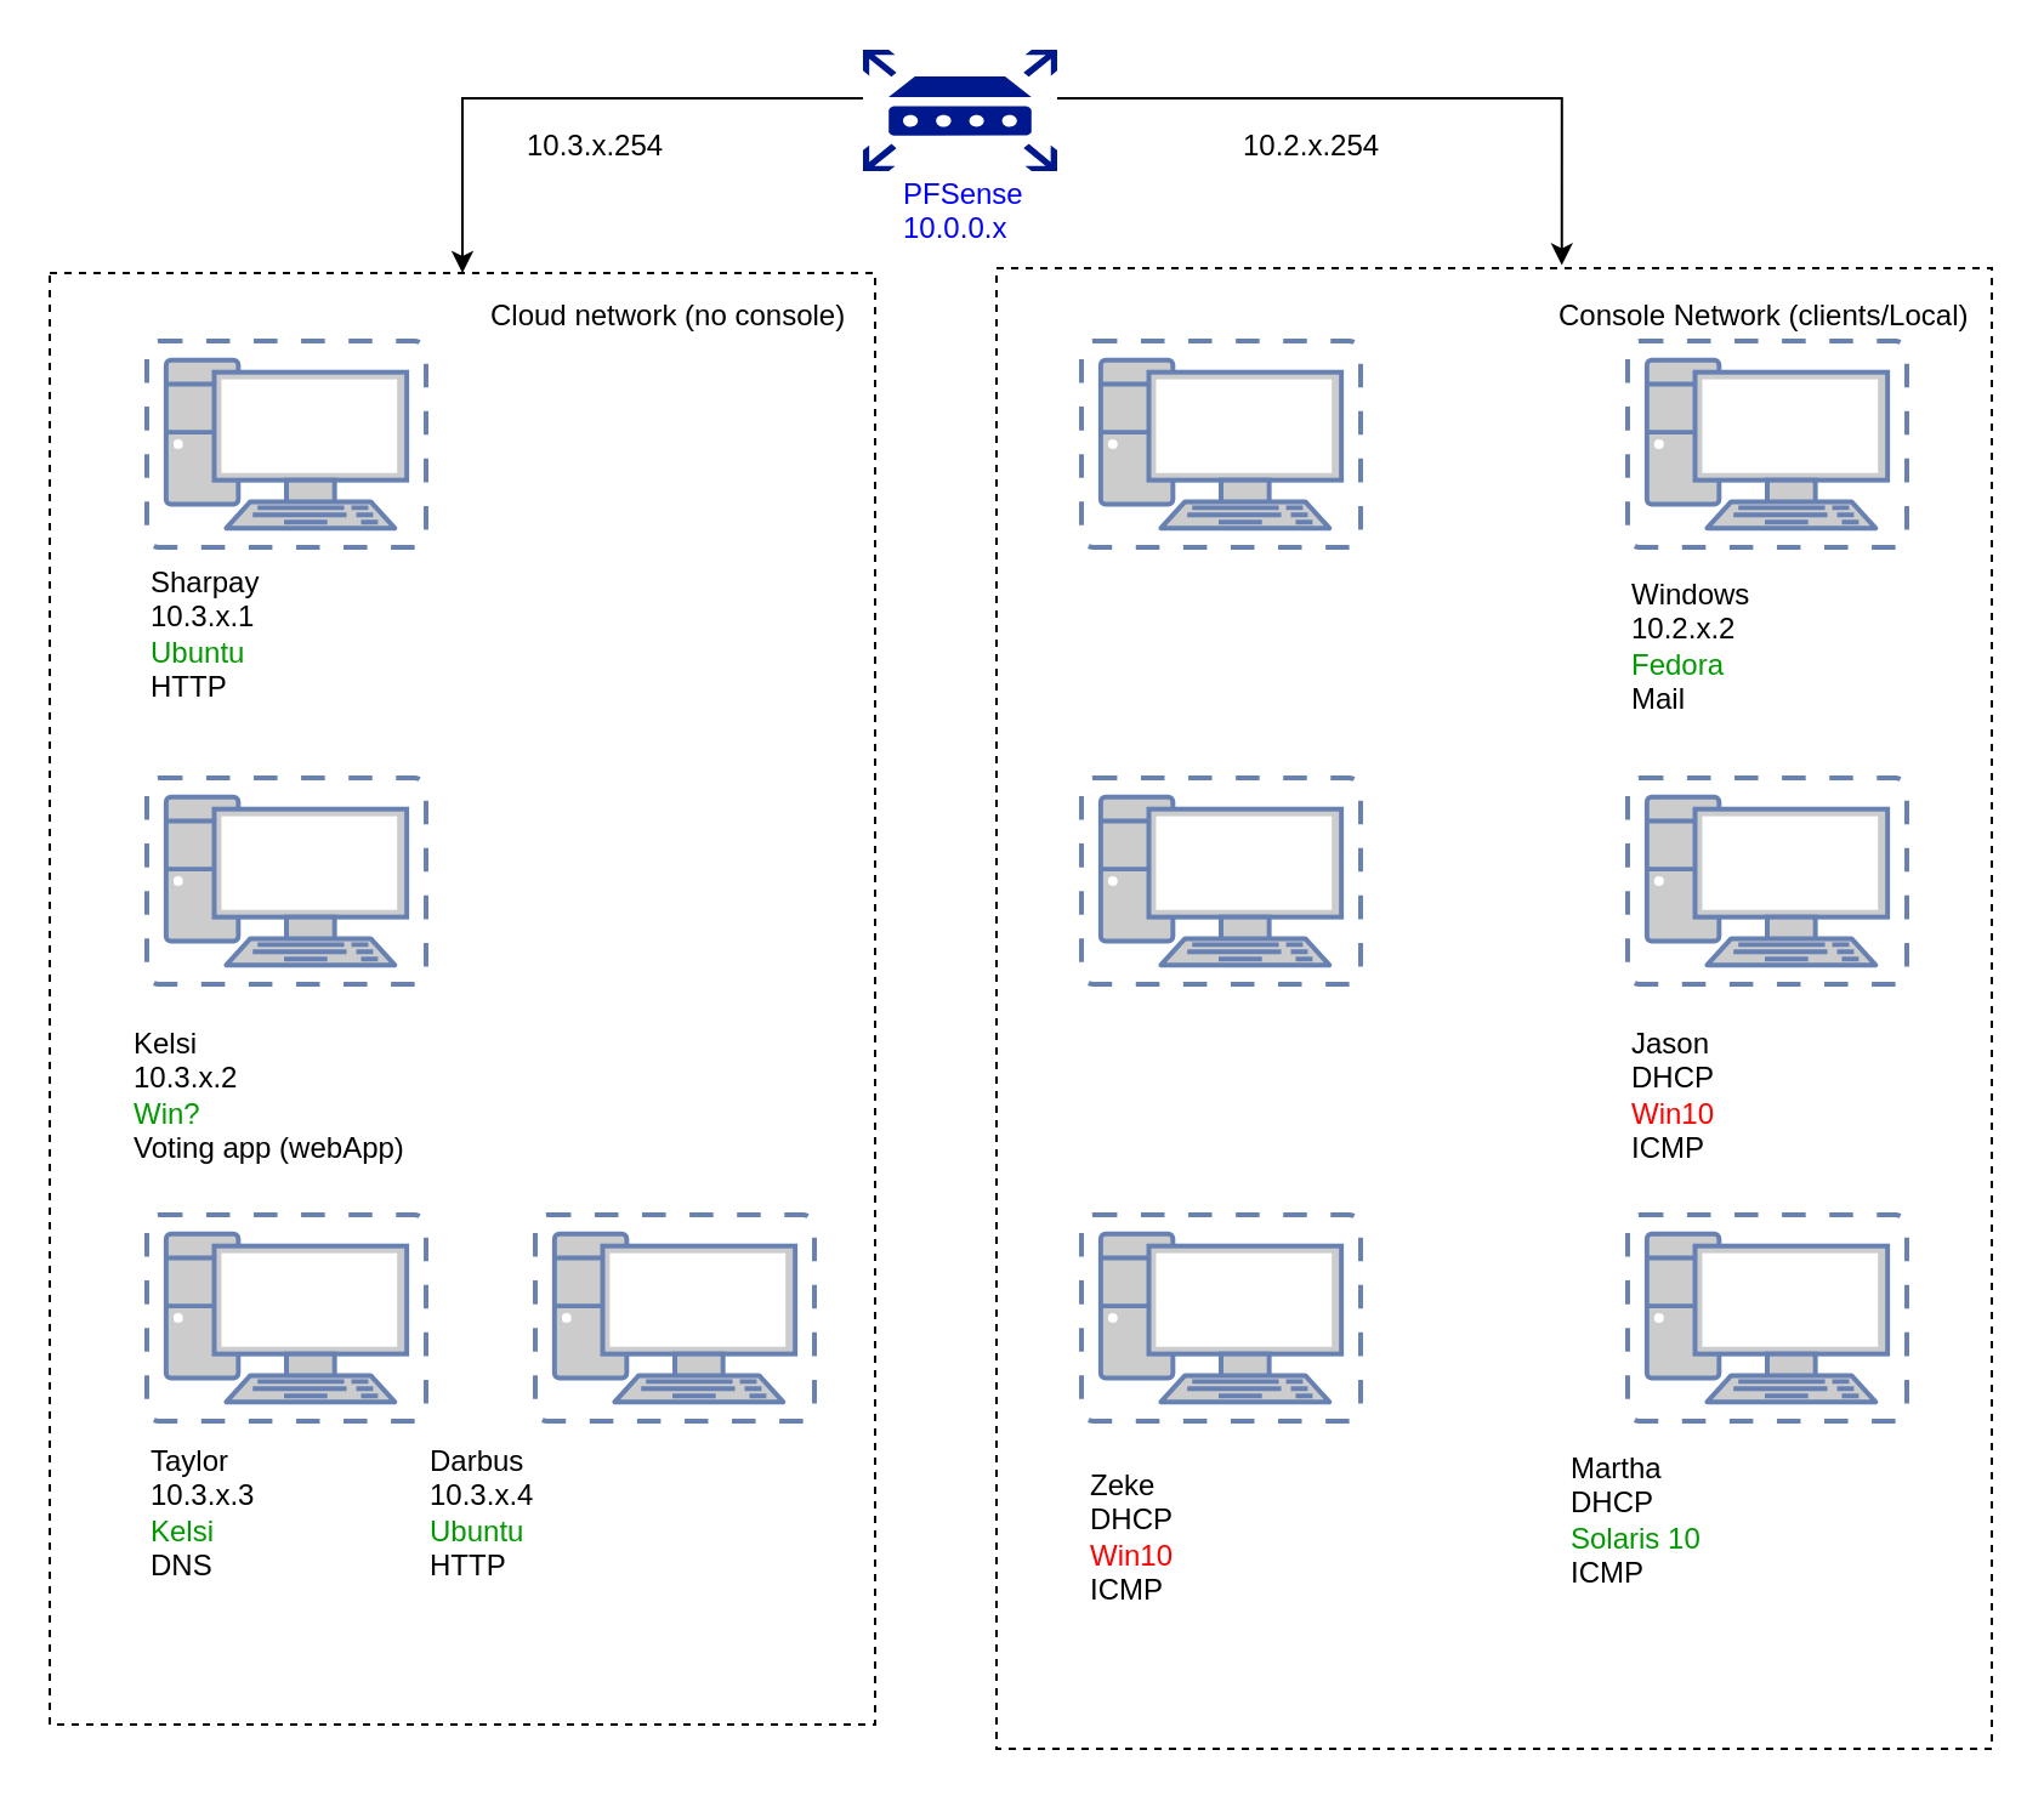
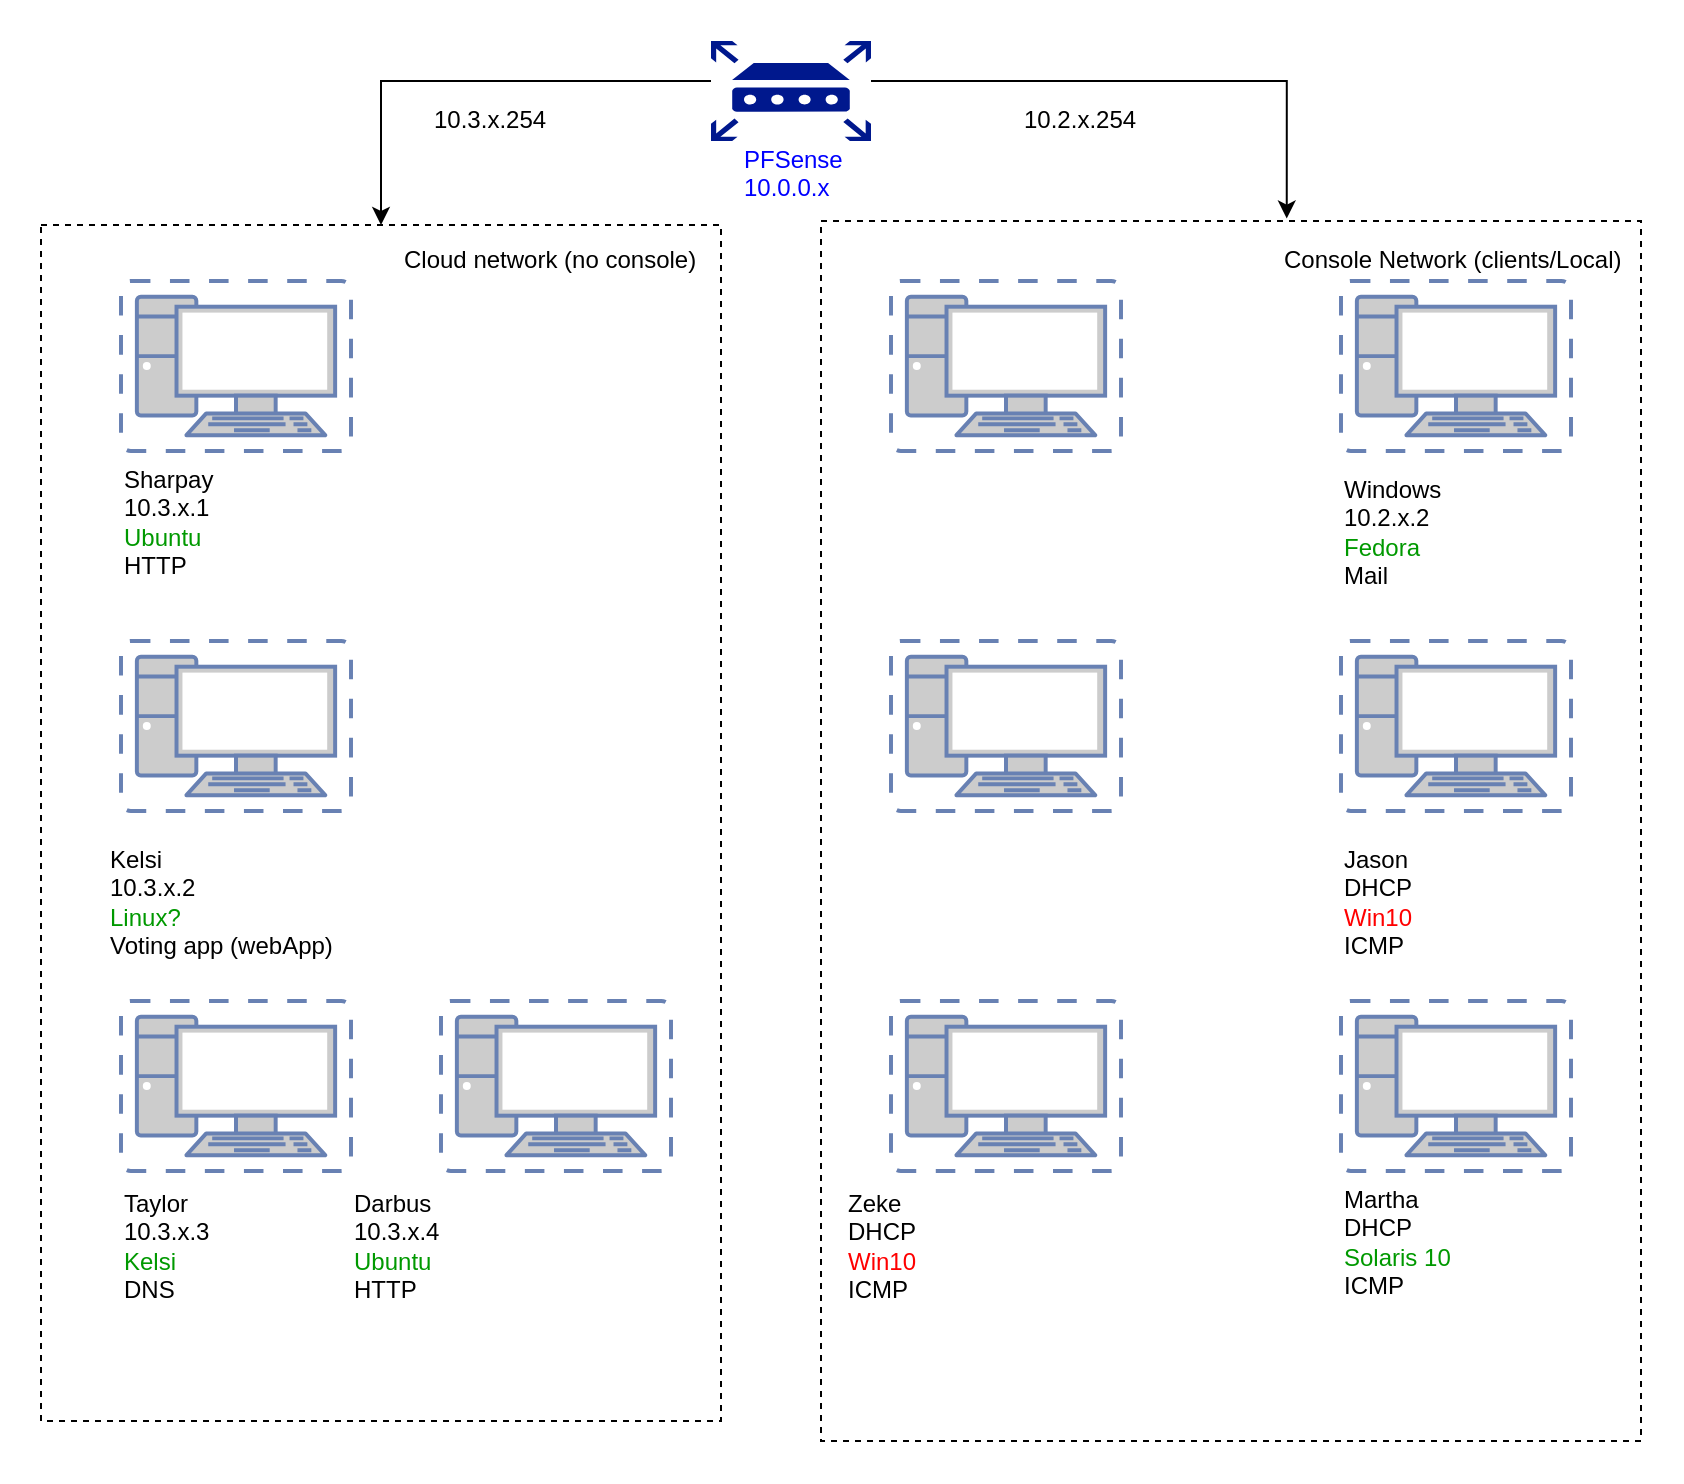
  <mxCell id="0" />
  <mxCell id="1" parent="0" />
  <mxCell id="2" style="edgeStyle=orthogonalEdgeStyle;rounded=0;orthogonalLoop=1;jettySize=auto;html=1;entryX=0.5;entryY=0;entryDx=0;entryDy=0;" edge="1" parent="1" source="4" target="26"><mxGeometry relative="1" as="geometry"><Array as="points"><mxPoint x="190" y="40" /></Array></mxGeometry></mxCell>
  <mxCell id="3" style="edgeStyle=orthogonalEdgeStyle;rounded=0;orthogonalLoop=1;jettySize=auto;html=1;entryX=0.568;entryY=-0.002;entryDx=0;entryDy=0;entryPerimeter=0;" edge="1" parent="1" source="4" target="28"><mxGeometry relative="1" as="geometry"><Array as="points"><mxPoint x="643" y="40" /></Array></mxGeometry></mxCell>
  <mxCell id="4" value="" style="shadow=0;dashed=0;html=1;strokeColor=none;labelPosition=center;verticalLabelPosition=bottom;verticalAlign=top;align=center;shape=mxgraph.mscae.enterprise.router;fillColor=#00188D;" parent="1" vertex="1"><mxGeometry x="355" y="20" width="80" height="50" as="geometry" /></mxCell>
  <mxCell id="5" value="&lt;div&gt;&lt;font color=&quot;#0000FF&quot;&gt;PFSense&lt;/font&gt;&lt;/div&gt;&lt;div&gt;&lt;font color=&quot;#0000FF&quot;&gt;10.0.0.x&lt;br&gt;&lt;/font&gt;&lt;/div&gt;" style="text;html=1;resizable=0;points=[];autosize=1;align=left;verticalAlign=top;spacingTop=-4;" parent="1" vertex="1"><mxGeometry x="370" y="70" width="60" height="30" as="geometry" /></mxCell>
  <mxCell id="6" value="10.2.x.254" style="text;html=1;resizable=0;points=[];autosize=1;align=left;verticalAlign=top;spacingTop=-4;" parent="1" vertex="1"><mxGeometry x="510" y="50" width="70" height="20" as="geometry" /></mxCell>
  <mxCell id="7" value="10.3.x.254" style="text;html=1;resizable=0;points=[];autosize=1;align=left;verticalAlign=top;spacingTop=-4;" parent="1" vertex="1"><mxGeometry x="215" y="50" width="70" height="20" as="geometry" /></mxCell>
  <mxCell id="8" value="" style="fontColor=#0066CC;verticalAlign=top;verticalLabelPosition=bottom;labelPosition=center;align=center;html=1;outlineConnect=0;fillColor=#CCCCCC;strokeColor=#6881B3;gradientColor=none;gradientDirection=north;strokeWidth=2;shape=mxgraph.networks.virtual_pc;" parent="1" vertex="1"><mxGeometry x="670" y="140" width="115" height="85" as="geometry" /></mxCell>
  <mxCell id="9" value="" style="fontColor=#0066CC;verticalAlign=top;verticalLabelPosition=bottom;labelPosition=center;align=center;html=1;outlineConnect=0;fillColor=#CCCCCC;strokeColor=#6881B3;gradientColor=none;gradientDirection=north;strokeWidth=2;shape=mxgraph.networks.virtual_pc;" parent="1" vertex="1"><mxGeometry x="445" y="140" width="115" height="85" as="geometry" /></mxCell>
  <mxCell id="10" value="" style="fontColor=#0066CC;verticalAlign=top;verticalLabelPosition=bottom;labelPosition=center;align=center;html=1;outlineConnect=0;fillColor=#CCCCCC;strokeColor=#6881B3;gradientColor=none;gradientDirection=north;strokeWidth=2;shape=mxgraph.networks.virtual_pc;" parent="1" vertex="1"><mxGeometry x="670" y="320" width="115" height="85" as="geometry" /></mxCell>
  <mxCell id="11" value="" style="fontColor=#0066CC;verticalAlign=top;verticalLabelPosition=bottom;labelPosition=center;align=center;html=1;outlineConnect=0;fillColor=#CCCCCC;strokeColor=#6881B3;gradientColor=none;gradientDirection=north;strokeWidth=2;shape=mxgraph.networks.virtual_pc;" parent="1" vertex="1"><mxGeometry x="670" y="500" width="115" height="85" as="geometry" /></mxCell>
  <mxCell id="12" value="" style="fontColor=#0066CC;verticalAlign=top;verticalLabelPosition=bottom;labelPosition=center;align=center;html=1;outlineConnect=0;fillColor=#CCCCCC;strokeColor=#6881B3;gradientColor=none;gradientDirection=north;strokeWidth=2;shape=mxgraph.networks.virtual_pc;" parent="1" vertex="1"><mxGeometry x="445" y="320" width="115" height="85" as="geometry" /></mxCell>
  <mxCell id="13" value="" style="fontColor=#0066CC;verticalAlign=top;verticalLabelPosition=bottom;labelPosition=center;align=center;html=1;outlineConnect=0;fillColor=#CCCCCC;strokeColor=#6881B3;gradientColor=none;gradientDirection=north;strokeWidth=2;shape=mxgraph.networks.virtual_pc;" parent="1" vertex="1"><mxGeometry x="60" y="140" width="115" height="85" as="geometry" /></mxCell>
  <mxCell id="14" value="" style="fontColor=#0066CC;verticalAlign=top;verticalLabelPosition=bottom;labelPosition=center;align=center;html=1;outlineConnect=0;fillColor=#CCCCCC;strokeColor=#6881B3;gradientColor=none;gradientDirection=north;strokeWidth=2;shape=mxgraph.networks.virtual_pc;" parent="1" vertex="1"><mxGeometry x="60" y="320" width="115" height="85" as="geometry" /></mxCell>
  <mxCell id="15" value="" style="fontColor=#0066CC;verticalAlign=top;verticalLabelPosition=bottom;labelPosition=center;align=center;html=1;outlineConnect=0;fillColor=#CCCCCC;strokeColor=#6881B3;gradientColor=none;gradientDirection=north;strokeWidth=2;shape=mxgraph.networks.virtual_pc;" parent="1" vertex="1"><mxGeometry x="60" y="500" width="115" height="85" as="geometry" /></mxCell>
  <mxCell id="16" value="" style="fontColor=#0066CC;verticalAlign=top;verticalLabelPosition=bottom;labelPosition=center;align=center;html=1;outlineConnect=0;fillColor=#CCCCCC;strokeColor=#6881B3;gradientColor=none;gradientDirection=north;strokeWidth=2;shape=mxgraph.networks.virtual_pc;" parent="1" vertex="1"><mxGeometry x="445" y="500" width="115" height="85" as="geometry" /></mxCell>
  <mxCell id="17" value="" style="fontColor=#0066CC;verticalAlign=top;verticalLabelPosition=bottom;labelPosition=center;align=center;html=1;outlineConnect=0;fillColor=#CCCCCC;strokeColor=#6881B3;gradientColor=none;gradientDirection=north;strokeWidth=2;shape=mxgraph.networks.virtual_pc;" parent="1" vertex="1"><mxGeometry x="220" y="500" width="115" height="85" as="geometry" /></mxCell>
  <mxCell id="18" value="&lt;div&gt;Windows&lt;/div&gt;&lt;div&gt;10.2.x.2&lt;/div&gt;&lt;div&gt;&lt;font color=&quot;#009900&quot;&gt;Fedora&lt;/font&gt;&lt;/div&gt;&lt;div&gt;Mail&lt;br&gt;&lt;/div&gt;" style="text;html=1;resizable=0;points=[];autosize=1;align=left;verticalAlign=top;spacingTop=-4;" parent="1" vertex="1"><mxGeometry x="670" y="235" width="60" height="60" as="geometry" /></mxCell>
  <mxCell id="19" value="&lt;div&gt;Jason&lt;/div&gt;&lt;div&gt;DHCP&lt;/div&gt;&lt;div&gt;&lt;font color=&quot;#FF0000&quot;&gt;Win10&lt;/font&gt;&lt;br&gt;&lt;/div&gt;&lt;div&gt;ICMP&lt;br&gt;&lt;/div&gt;" style="text;html=1;resizable=0;points=[];autosize=1;align=left;verticalAlign=top;spacingTop=-4;" parent="1" vertex="1"><mxGeometry x="670" y="420" width="50" height="60" as="geometry" /></mxCell>
- <mxCell id="20" value="&lt;div&gt;Zeke&lt;/div&gt;&lt;div&gt;DHCP&lt;/div&gt;&lt;div&gt;&lt;font color=&quot;#FF0000&quot;&gt;Win10&lt;/font&gt;&lt;/div&gt;&lt;div&gt;ICMP&lt;br&gt;&lt;/div&gt;" style="text;html=1;resizable=0;points=[];autosize=1;align=left;verticalAlign=top;spacingTop=-4;" parent="1" vertex="1"><mxGeometry x="447" y="602" width="50" height="60" as="geometry" /></mxCell>
- <mxCell id="21" value="&lt;div&gt;Martha&lt;/div&gt;&lt;div&gt;DHCP&lt;/div&gt;&lt;div&gt;&lt;font color=&quot;#009900&quot;&gt;Solaris 10&lt;/font&gt;&lt;/div&gt;&lt;div&gt;ICMP&lt;br&gt;&lt;/div&gt;" style="text;html=1;resizable=0;points=[];autosize=1;align=left;verticalAlign=top;spacingTop=-4;" parent="1" vertex="1"><mxGeometry x="645" y="595" width="70" height="60" as="geometry" /></mxCell>
+ <mxCell id="20" value="&lt;div&gt;Zeke&lt;/div&gt;&lt;div&gt;DHCP&lt;/div&gt;&lt;div&gt;&lt;font color=&quot;#FF0000&quot;&gt;Win10&lt;/font&gt;&lt;/div&gt;&lt;div&gt;ICMP&lt;br&gt;&lt;/div&gt;" style="text;html=1;resizable=0;points=[];autosize=1;align=left;verticalAlign=top;spacingTop=-4;" parent="1" vertex="1"><mxGeometry x="422" y="592" width="50" height="60" as="geometry" /></mxCell>
+ <mxCell id="21" value="&lt;div&gt;Martha&lt;/div&gt;&lt;div&gt;DHCP&lt;/div&gt;&lt;div&gt;&lt;font color=&quot;#009900&quot;&gt;Solaris 10&lt;/font&gt;&lt;/div&gt;&lt;div&gt;ICMP&lt;br&gt;&lt;/div&gt;" style="text;html=1;resizable=0;points=[];autosize=1;align=left;verticalAlign=top;spacingTop=-4;" parent="1" vertex="1"><mxGeometry x="670" y="590" width="70" height="60" as="geometry" /></mxCell>
  <mxCell id="22" value="&lt;div&gt;Sharpay&lt;/div&gt;&lt;div&gt;10.3.x.1&lt;/div&gt;&lt;div&gt;&lt;font color=&quot;#009900&quot;&gt;Ubuntu&lt;/font&gt;&lt;/div&gt;&lt;div&gt;HTTP&lt;/div&gt;&lt;div&gt;&lt;br&gt;&lt;/div&gt;" style="text;html=1;resizable=0;points=[];autosize=1;align=left;verticalAlign=top;spacingTop=-4;" parent="1" vertex="1"><mxGeometry x="60" y="230" width="60" height="70" as="geometry" /></mxCell>
- <mxCell id="23" value="&lt;div&gt;Kelsi&lt;/div&gt;&lt;div&gt;10.3.x.2&lt;/div&gt;&lt;div&gt;&lt;font color=&quot;#009900&quot;&gt;Win?&lt;/font&gt;&lt;/div&gt;&lt;div&gt;Voting app (webApp)&lt;br&gt;&lt;/div&gt;" style="text;html=1;resizable=0;points=[];autosize=1;align=left;verticalAlign=top;spacingTop=-4;" parent="1" vertex="1"><mxGeometry x="52.5" y="420" width="130" height="60" as="geometry" /></mxCell>
+ <mxCell id="23" value="&lt;div&gt;Kelsi&lt;/div&gt;&lt;div&gt;10.3.x.2&lt;/div&gt;&lt;div&gt;&lt;font color=&quot;#009900&quot;&gt;Linux?&lt;/font&gt;&lt;/div&gt;&lt;div&gt;Voting app (webApp)&lt;br&gt;&lt;/div&gt;" style="text;html=1;resizable=0;points=[];autosize=1;align=left;verticalAlign=top;spacingTop=-4;" parent="1" vertex="1"><mxGeometry x="52.5" y="420" width="130" height="60" as="geometry" /></mxCell>
  <mxCell id="24" value="&lt;div&gt;Taylor&lt;/div&gt;&lt;div&gt;10.3.x.3&lt;/div&gt;&lt;div&gt;&lt;font color=&quot;#009900&quot;&gt;Kelsi&lt;/font&gt;&lt;/div&gt;&lt;div&gt;DNS&lt;br&gt;&lt;/div&gt;" style="text;html=1;resizable=0;points=[];autosize=1;align=left;verticalAlign=top;spacingTop=-4;" parent="1" vertex="1"><mxGeometry x="60" y="592" width="60" height="60" as="geometry" /></mxCell>
  <mxCell id="25" value="&lt;div&gt;Darbus&lt;/div&gt;&lt;div&gt;10.3.x.4&lt;/div&gt;&lt;div&gt;&lt;font color=&quot;#009900&quot;&gt;Ubuntu&lt;/font&gt;&lt;/div&gt;&lt;div&gt;HTTP&lt;br&gt;&lt;/div&gt;" style="text;html=1;resizable=0;points=[];autosize=1;align=left;verticalAlign=top;spacingTop=-4;" parent="1" vertex="1"><mxGeometry x="175" y="592" width="60" height="60" as="geometry" /></mxCell>
  <mxCell id="26" value="" style="rounded=0;whiteSpace=wrap;html=1;dashed=1;fillColor=none;" parent="1" vertex="1"><mxGeometry x="20" y="112" width="340" height="598" as="geometry" /></mxCell>
  <mxCell id="27" value="Cloud network (no console)" style="text;html=1;resizable=0;points=[];autosize=1;align=left;verticalAlign=top;spacingTop=-4;" parent="1" vertex="1"><mxGeometry x="200" y="120" width="160" height="20" as="geometry" /></mxCell>
  <mxCell id="28" value="" style="rounded=0;whiteSpace=wrap;html=1;dashed=1;fillColor=none;" parent="1" vertex="1"><mxGeometry x="410" y="110" width="410" height="610" as="geometry" /></mxCell>
  <mxCell id="29" value="Console Network (clients/Local)" style="text;html=1;resizable=0;points=[];autosize=1;align=left;verticalAlign=top;spacingTop=-4;" parent="1" vertex="1"><mxGeometry x="640" y="120" width="180" height="20" as="geometry" /></mxCell>
